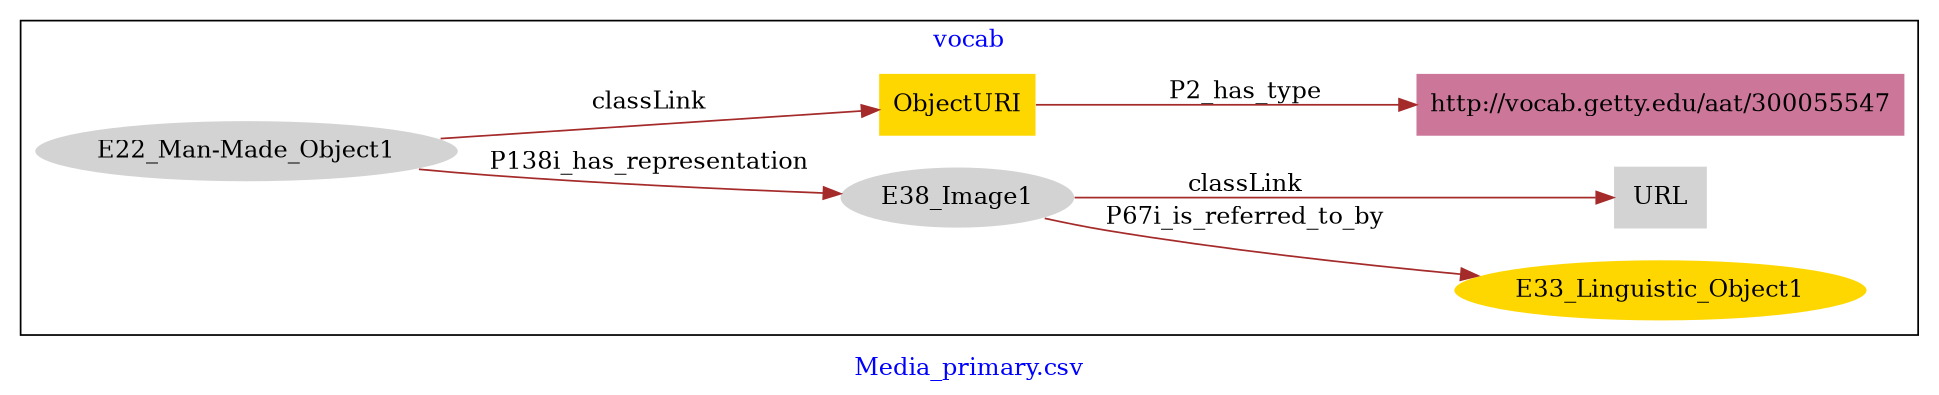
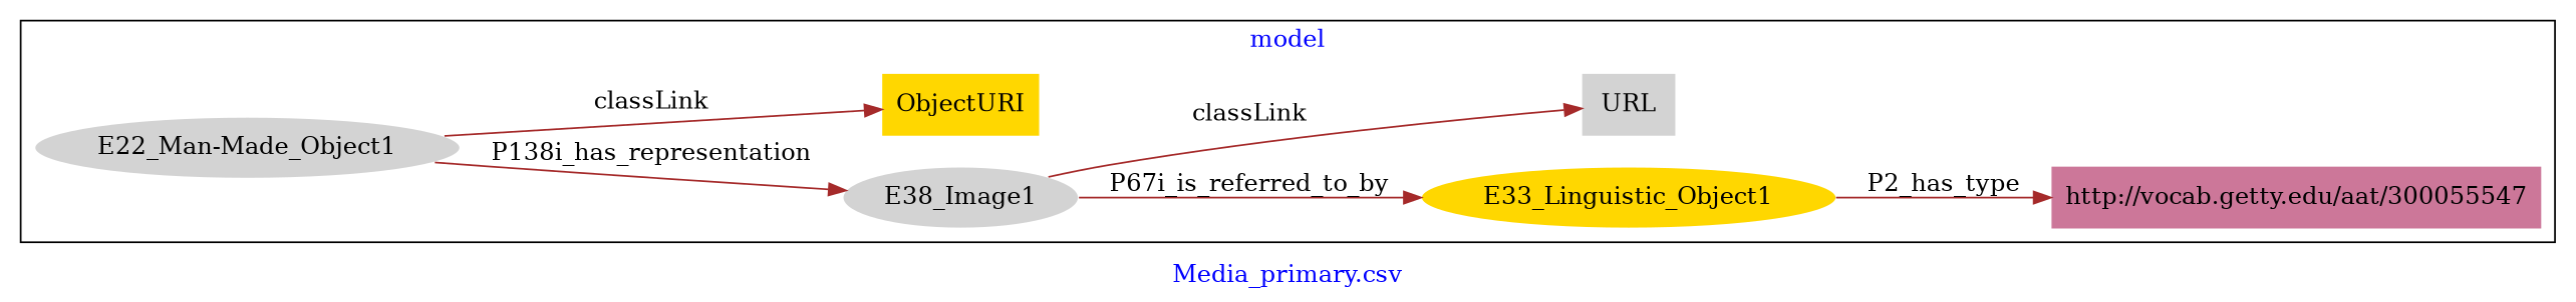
  digraph {
    fontcolor=blue
    label="Media_primary.csv"
    rankdir=LR
    remincross=true
    node [fillcolor=lightgray style=filled]
    edge [color=brown fontcolor=black]
    n1 [color=white label="E22_Man-Made_Object1"]
    n2 [color=white label=E38_Image1]
    n3 [color=white fillcolor=gold label=E33_Linguistic_Object1]
    n4 [label=URL shape=plaintext]
    n5 [fillcolor=gold label=ObjectURI shape=plaintext]
    n6 [fillcolor="#CC7799" label="http://vocab.getty.edu/aat/300055547" shape=plaintext]
    subgraph cluster_1 {
-     label=vocab
+     label=model
      n1
      n2
      n3
      n4
      n5
      n6
    }
    n1 -> n2 [label=P138i_has_representation]
    n1 -> n5 [label=classLink]
    n2 -> n3 [label=P67i_is_referred_to_by]
    n2 -> n4 [label=classLink]
-   n5 -> n6 [label=P2_has_type]
+   n3 -> n6 [label=P2_has_type]
  }
